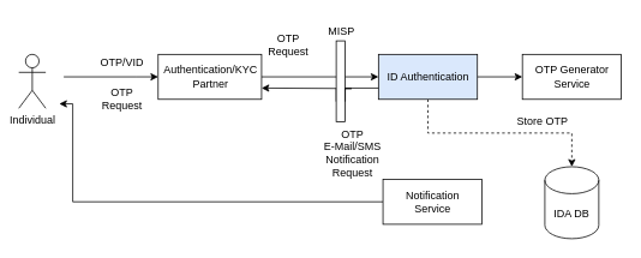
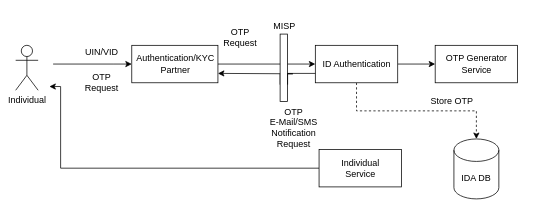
  <mxCell id="0" />
  <mxCell id="1" parent="0" />
  <mxCell id="2" style="edgeStyle=orthogonalEdgeStyle;rounded=0;orthogonalLoop=1;jettySize=auto;html=1;entryX=0;entryY=0.5;entryDx=0;entryDy=0;" parent="1" target="5" edge="1"><mxGeometry relative="1" as="geometry"><mxPoint x="70" y="85" as="sourcePoint" /><Array as="points"><mxPoint x="150" y="85" /><mxPoint x="150" y="85" /></Array></mxGeometry></mxCell>
  <mxCell id="3" value="Individual" style="shape=umlActor;verticalLabelPosition=bottom;verticalAlign=top;html=1;" parent="1" vertex="1"><mxGeometry x="20" y="60" width="30" height="60" as="geometry" /></mxCell>
  <mxCell id="4" style="edgeStyle=orthogonalEdgeStyle;rounded=0;orthogonalLoop=1;jettySize=auto;html=1;exitX=1;exitY=0.5;exitDx=0;exitDy=0;" parent="1" source="5" target="9" edge="1"><mxGeometry relative="1" as="geometry" /></mxCell>
  <mxCell id="5" value="Authentication/KYC &lt;br&gt;Partner" style="html=1;" parent="1" vertex="1"><mxGeometry x="175" y="60" width="115" height="50" as="geometry" /></mxCell>
  <mxCell id="6" style="edgeStyle=orthogonalEdgeStyle;rounded=0;orthogonalLoop=1;jettySize=auto;html=1;exitX=0.5;exitY=1;exitDx=0;exitDy=0;dashed=1;" parent="1" source="9" target="10" edge="1"><mxGeometry relative="1" as="geometry" /></mxCell>
  <mxCell id="7" style="edgeStyle=orthogonalEdgeStyle;rounded=0;orthogonalLoop=1;jettySize=auto;html=1;exitX=1;exitY=0.5;exitDx=0;exitDy=0;entryX=0;entryY=0.5;entryDx=0;entryDy=0;" parent="1" source="9" target="11" edge="1"><mxGeometry relative="1" as="geometry" /></mxCell>
  <mxCell id="8" style="edgeStyle=orthogonalEdgeStyle;rounded=0;orthogonalLoop=1;jettySize=auto;html=1;exitX=0;exitY=0.75;exitDx=0;exitDy=0;entryX=1;entryY=0.75;entryDx=0;entryDy=0;startArrow=none;" parent="1" source="17" target="5" edge="1"><mxGeometry relative="1" as="geometry"><Array as="points"><mxPoint x="390" y="98" /><mxPoint x="340" y="98" /></Array></mxGeometry></mxCell>
- <mxCell id="9" value="ID Authentication" style="html=1;fillColor=#dae8fc;" parent="1" vertex="1"><mxGeometry x="420" y="60" width="110" height="50" as="geometry" /></mxCell>
+ <mxCell id="9" value="ID Authentication" style="html=1;" parent="1" vertex="1"><mxGeometry x="420" y="60" width="110" height="50" as="geometry" /></mxCell>
  <mxCell id="10" value="IDA DB" style="shape=cylinder3;whiteSpace=wrap;html=1;boundedLbl=1;backgroundOutline=1;size=15;" parent="1" vertex="1"><mxGeometry x="605" y="185" width="60" height="80" as="geometry" /></mxCell>
  <mxCell id="11" value="OTP Generator&lt;br&gt;Service" style="html=1;" parent="1" vertex="1"><mxGeometry x="580" y="60" width="110" height="50" as="geometry" /></mxCell>
  <mxCell id="12" style="edgeStyle=orthogonalEdgeStyle;rounded=0;orthogonalLoop=1;jettySize=auto;html=1;exitX=0;exitY=0.5;exitDx=0;exitDy=0;" parent="1" source="13" edge="1"><mxGeometry relative="1" as="geometry"><mxPoint x="65" y="115" as="targetPoint" /><Array as="points"><mxPoint x="80" y="224" /><mxPoint x="80" y="115" /></Array></mxGeometry></mxCell>
- <mxCell id="13" value="Notification&lt;br&gt;Service" style="html=1;" parent="1" vertex="1"><mxGeometry x="425" y="199" width="110" height="50" as="geometry" /></mxCell>
- <mxCell id="14" value="OTP/VID" style="text;html=1;strokeColor=none;fillColor=none;align=center;verticalAlign=middle;whiteSpace=wrap;rounded=0;" parent="1" vertex="1"><mxGeometry x="105" y="55" width="60" height="30" as="geometry" /></mxCell>
+ <mxCell id="13" value="Individual&lt;br&gt;Service" style="html=1;" parent="1" vertex="1"><mxGeometry x="425" y="199" width="110" height="50" as="geometry" /></mxCell>
+ <mxCell id="14" value="UIN/VID" style="text;html=1;strokeColor=none;fillColor=none;align=center;verticalAlign=middle;whiteSpace=wrap;rounded=0;" parent="1" vertex="1"><mxGeometry x="105" y="55" width="60" height="30" as="geometry" /></mxCell>
  <mxCell id="15" value="OTP Request" style="text;html=1;strokeColor=none;fillColor=none;align=center;verticalAlign=middle;whiteSpace=wrap;rounded=0;" parent="1" vertex="1"><mxGeometry x="105" y="95" width="60" height="30" as="geometry" /></mxCell>
  <mxCell id="16" value="OTP Request" style="text;html=1;strokeColor=none;fillColor=none;align=center;verticalAlign=middle;whiteSpace=wrap;rounded=0;" parent="1" vertex="1"><mxGeometry x="290" y="35" width="60" height="30" as="geometry" /></mxCell>
  <mxCell id="17" value="" style="rounded=0;whiteSpace=wrap;html=1;" parent="1" vertex="1"><mxGeometry x="373" y="45" width="10" height="90" as="geometry" /></mxCell>
  <mxCell id="18" value="" style="edgeStyle=orthogonalEdgeStyle;rounded=0;orthogonalLoop=1;jettySize=auto;html=1;exitX=0;exitY=0.75;exitDx=0;exitDy=0;entryX=1;entryY=0.75;entryDx=0;entryDy=0;endArrow=none;" parent="1" source="9" target="17" edge="1"><mxGeometry relative="1" as="geometry"><mxPoint x="420" y="97.5" as="sourcePoint" /><mxPoint x="290" y="97.5" as="targetPoint" /></mxGeometry></mxCell>
  <mxCell id="19" value="MISP" style="text;html=1;strokeColor=none;fillColor=none;align=center;verticalAlign=middle;whiteSpace=wrap;rounded=0;" parent="1" vertex="1"><mxGeometry x="349" y="20" width="60" height="30" as="geometry" /></mxCell>
  <mxCell id="20" value="Store OTP" style="text;html=1;strokeColor=none;fillColor=none;align=center;verticalAlign=middle;whiteSpace=wrap;rounded=0;" parent="1" vertex="1"><mxGeometry x="555" y="120" width="95" height="30" as="geometry" /></mxCell>
  <mxCell id="21" value="OTP &lt;br&gt;E-Mail/SMS Notification Request" style="text;html=1;strokeColor=none;fillColor=none;align=center;verticalAlign=middle;whiteSpace=wrap;rounded=0;" parent="1" vertex="1"><mxGeometry x="350" y="155" width="83" height="30" as="geometry" /></mxCell>
